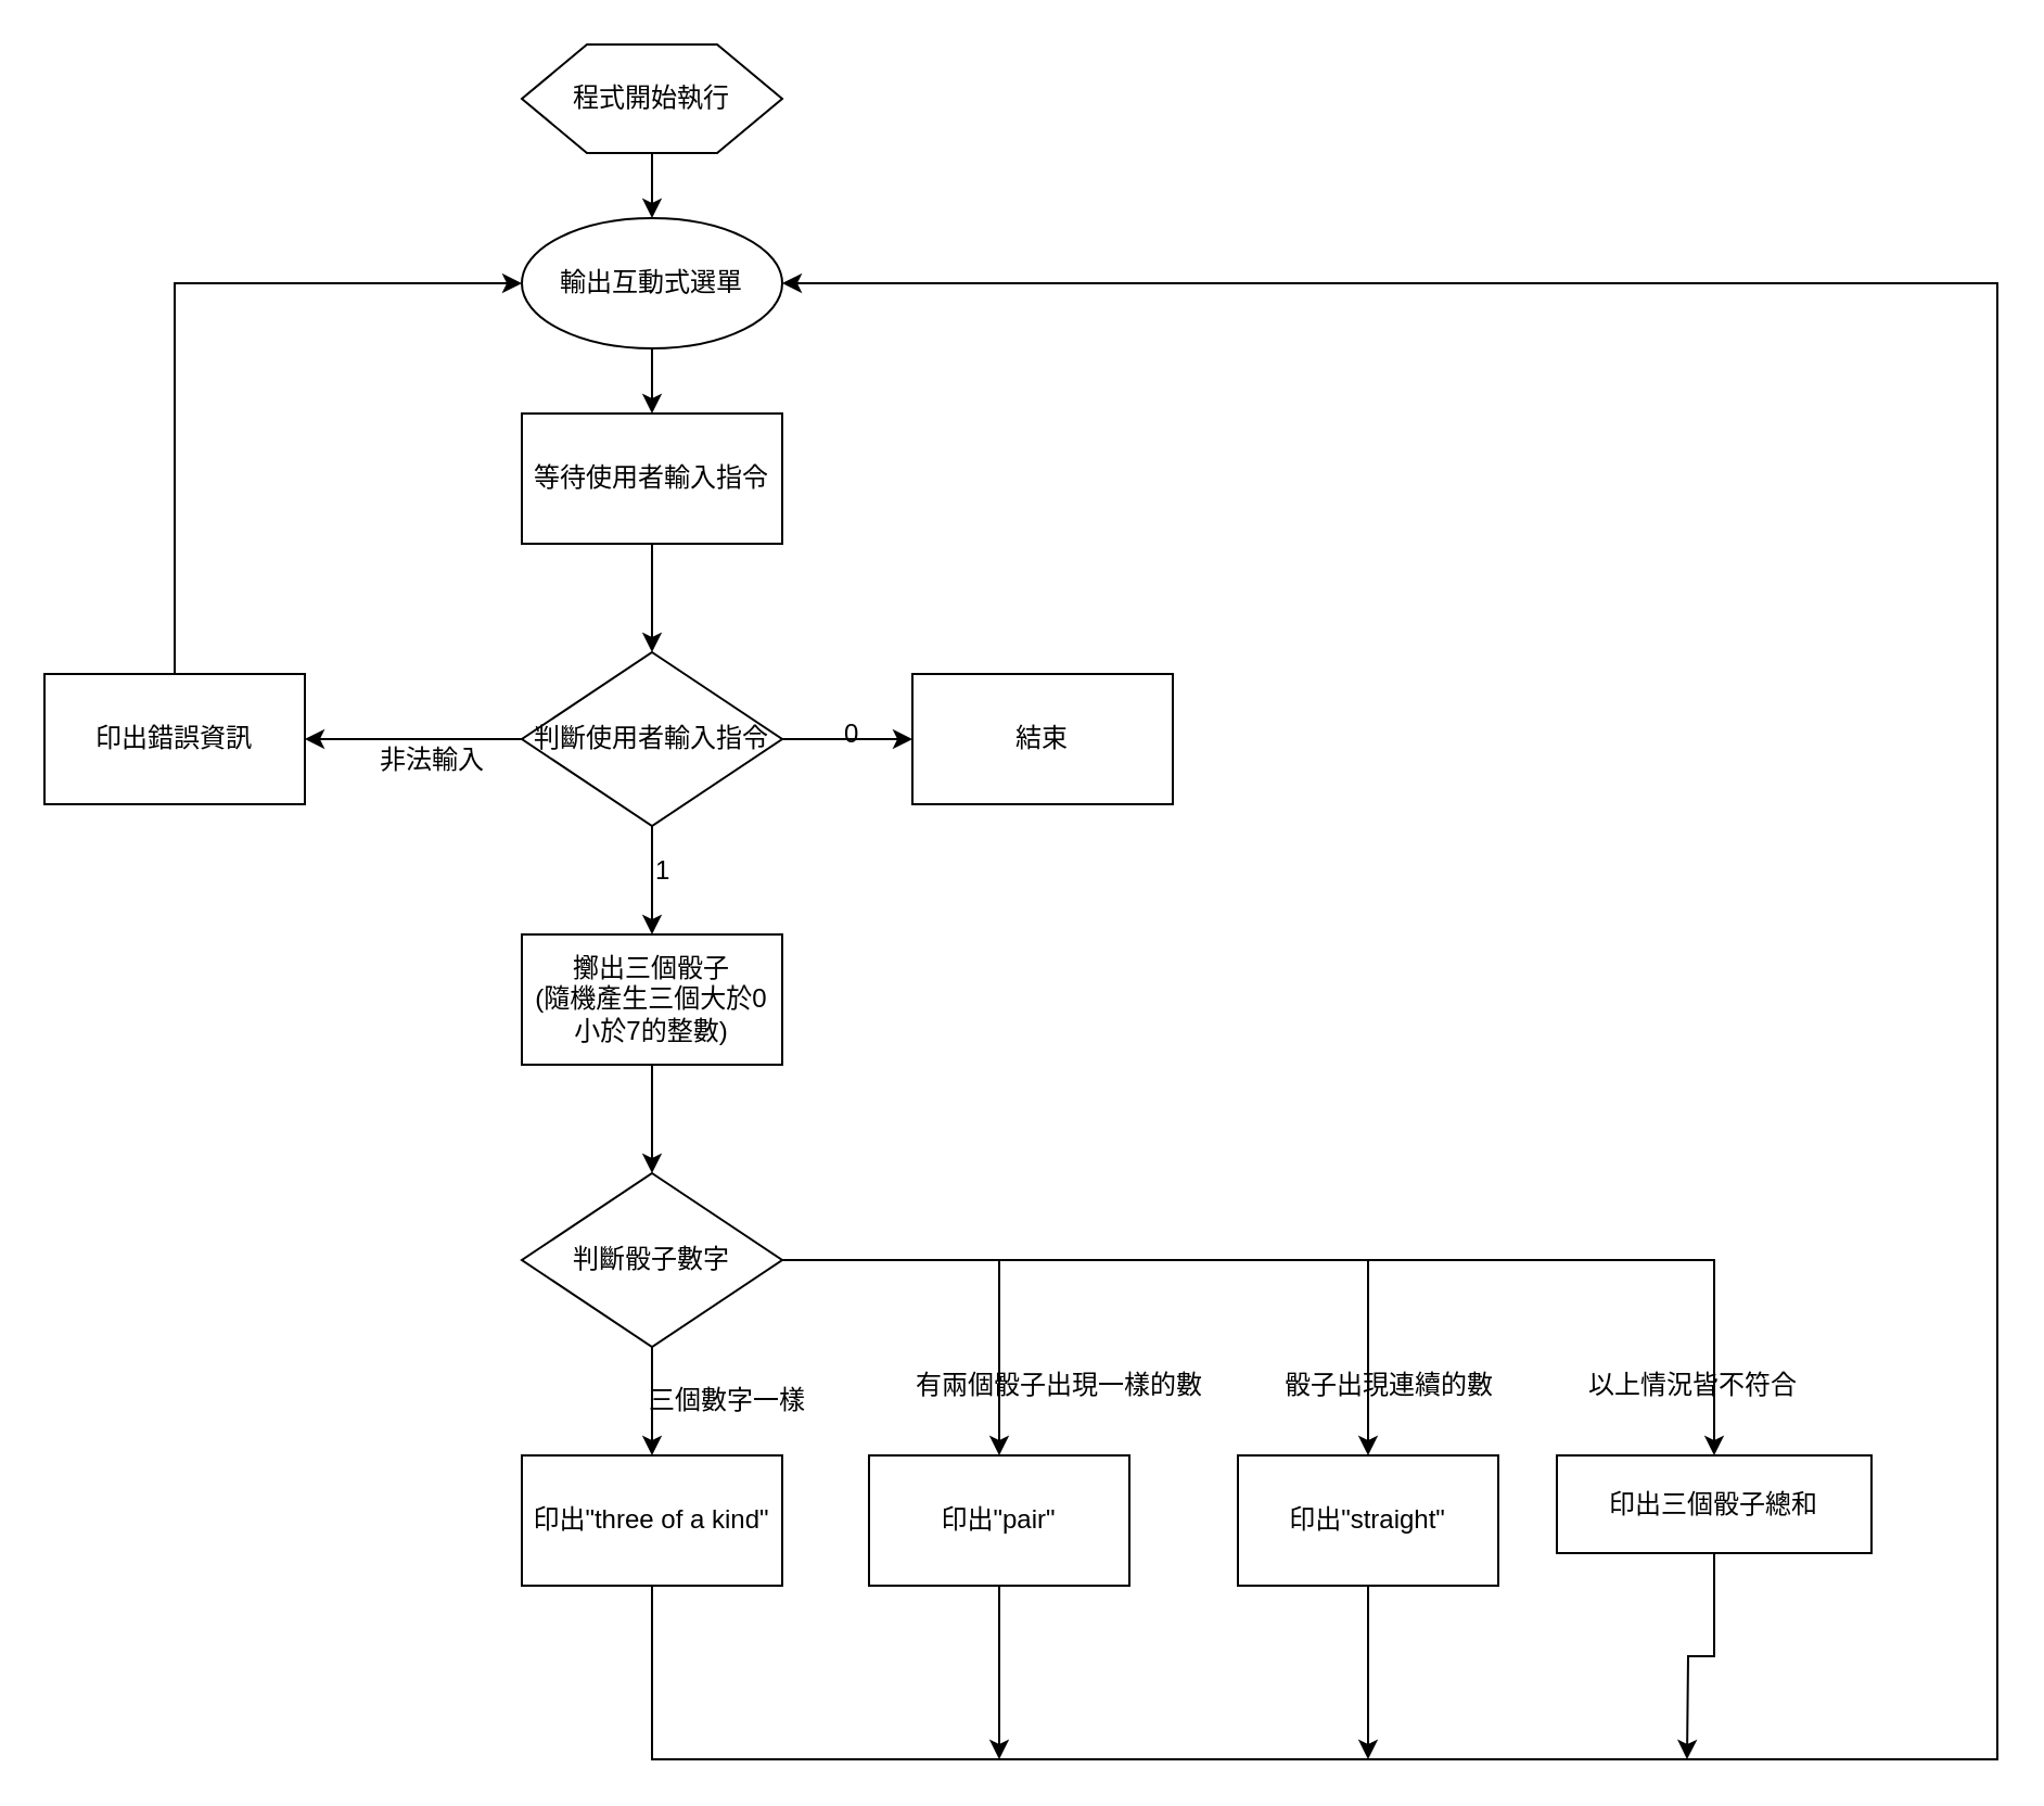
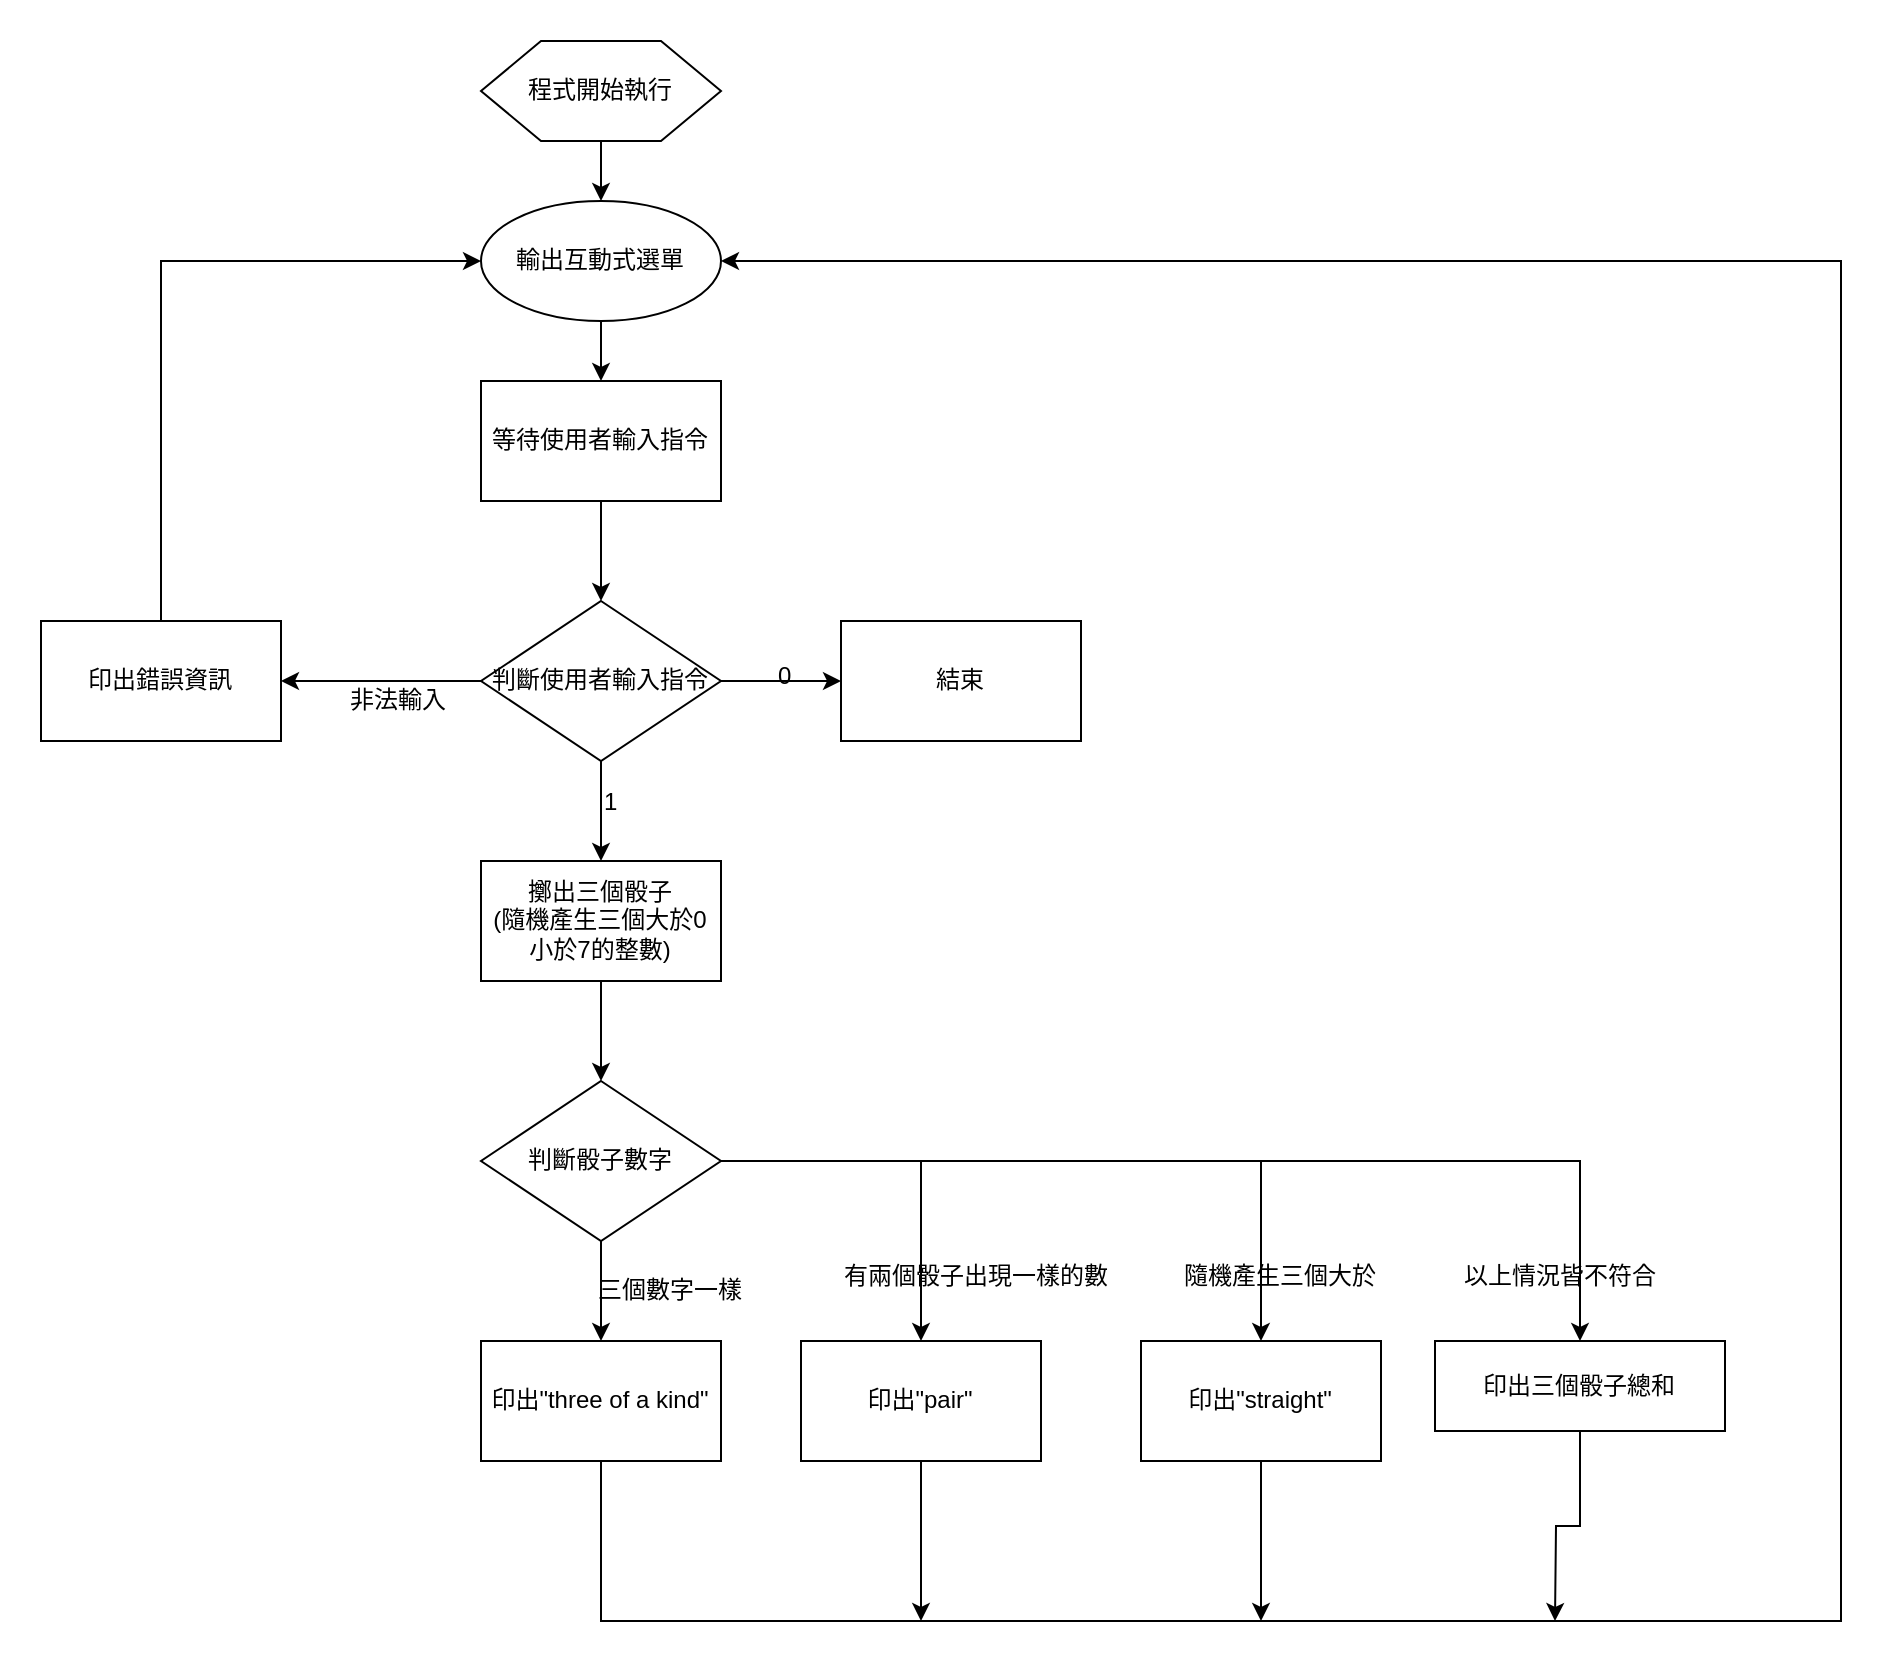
  <mxCell id="0" />
  <mxCell id="1" parent="0" />
  <mxCell id="2" style="edgeStyle=orthogonalEdgeStyle;rounded=0;orthogonalLoop=1;jettySize=auto;html=1;entryX=0.5;entryY=0;entryDx=0;entryDy=0;" parent="1" target="4" edge="1"><mxGeometry relative="1" as="geometry"><mxPoint x="300" y="70" as="sourcePoint" /></mxGeometry></mxCell>
  <mxCell id="3" style="edgeStyle=orthogonalEdgeStyle;rounded=0;orthogonalLoop=1;jettySize=auto;html=1;entryX=0.5;entryY=0;entryDx=0;entryDy=0;" parent="1" source="31" target="8" edge="1"><mxGeometry relative="1" as="geometry" /></mxCell>
  <mxCell id="4" value="輸出互動式選單" style="ellipse;whiteSpace=wrap;html=1;" parent="1" vertex="1"><mxGeometry x="240" y="100" width="120" height="60" as="geometry" /></mxCell>
  <mxCell id="5" style="edgeStyle=orthogonalEdgeStyle;rounded=0;orthogonalLoop=1;jettySize=auto;html=1;" parent="1" source="8" target="9" edge="1"><mxGeometry relative="1" as="geometry" /></mxCell>
  <mxCell id="6" style="edgeStyle=orthogonalEdgeStyle;rounded=0;orthogonalLoop=1;jettySize=auto;html=1;exitX=0.5;exitY=1;exitDx=0;exitDy=0;entryX=0.5;entryY=0;entryDx=0;entryDy=0;" parent="1" source="8" target="12" edge="1"><mxGeometry relative="1" as="geometry" /></mxCell>
  <mxCell id="7" style="edgeStyle=orthogonalEdgeStyle;rounded=0;orthogonalLoop=1;jettySize=auto;html=1;exitX=0;exitY=0.5;exitDx=0;exitDy=0;entryX=1;entryY=0.5;entryDx=0;entryDy=0;" parent="1" source="8" target="34" edge="1"><mxGeometry relative="1" as="geometry" /></mxCell>
  <mxCell id="8" value="判斷使用者輸入指令" style="rhombus;whiteSpace=wrap;html=1;" parent="1" vertex="1"><mxGeometry x="240" y="300" width="120" height="80" as="geometry" /></mxCell>
  <mxCell id="9" value="結束" style="rounded=0;whiteSpace=wrap;html=1;" parent="1" vertex="1"><mxGeometry x="420" y="310" width="120" height="60" as="geometry" /></mxCell>
  <mxCell id="10" value="0" style="text;html=1;resizable=0;points=[];autosize=1;align=left;verticalAlign=top;spacingTop=-4;" parent="1" vertex="1"><mxGeometry x="387" y="328" width="20" height="20" as="geometry" /></mxCell>
  <mxCell id="11" style="edgeStyle=orthogonalEdgeStyle;rounded=0;orthogonalLoop=1;jettySize=auto;html=1;entryX=0.5;entryY=0;entryDx=0;entryDy=0;" parent="1" source="12" target="18" edge="1"><mxGeometry relative="1" as="geometry" /></mxCell>
  <mxCell id="12" value="擲出三個骰子&lt;br&gt;(隨機產生三個大於0小於7的整數)&lt;br&gt;" style="rounded=0;whiteSpace=wrap;html=1;" parent="1" vertex="1"><mxGeometry x="240" y="430" width="120" height="60" as="geometry" /></mxCell>
  <mxCell id="13" value="1" style="text;html=1;resizable=0;points=[];autosize=1;align=left;verticalAlign=top;spacingTop=-4;" parent="1" vertex="1"><mxGeometry x="300" y="391" width="20" height="20" as="geometry" /></mxCell>
  <mxCell id="14" style="edgeStyle=orthogonalEdgeStyle;rounded=0;orthogonalLoop=1;jettySize=auto;html=1;entryX=0.5;entryY=0;entryDx=0;entryDy=0;" parent="1" source="18" target="20" edge="1"><mxGeometry relative="1" as="geometry" /></mxCell>
  <mxCell id="15" style="edgeStyle=orthogonalEdgeStyle;rounded=0;orthogonalLoop=1;jettySize=auto;html=1;entryX=0.5;entryY=0;entryDx=0;entryDy=0;" parent="1" source="18" target="23" edge="1"><mxGeometry relative="1" as="geometry"><Array as="points"><mxPoint x="460" y="580" /></Array></mxGeometry></mxCell>
  <mxCell id="16" style="edgeStyle=orthogonalEdgeStyle;rounded=0;orthogonalLoop=1;jettySize=auto;html=1;entryX=0.5;entryY=0;entryDx=0;entryDy=0;" parent="1" source="18" target="26" edge="1"><mxGeometry relative="1" as="geometry" /></mxCell>
  <mxCell id="17" style="edgeStyle=orthogonalEdgeStyle;rounded=0;orthogonalLoop=1;jettySize=auto;html=1;" parent="1" source="18" target="29" edge="1"><mxGeometry relative="1" as="geometry" /></mxCell>
  <mxCell id="18" value="判斷骰子數字" style="rhombus;whiteSpace=wrap;html=1;" parent="1" vertex="1"><mxGeometry x="240" y="540" width="120" height="80" as="geometry" /></mxCell>
  <mxCell id="19" style="edgeStyle=orthogonalEdgeStyle;rounded=0;orthogonalLoop=1;jettySize=auto;html=1;entryX=1;entryY=0.5;entryDx=0;entryDy=0;" parent="1" source="20" target="4" edge="1"><mxGeometry relative="1" as="geometry"><Array as="points"><mxPoint x="300" y="810" /><mxPoint x="920" y="810" /><mxPoint x="920" y="130" /></Array></mxGeometry></mxCell>
  <mxCell id="20" value="印出&quot;&lt;span&gt;three of a kind&quot;&lt;/span&gt;" style="rounded=0;whiteSpace=wrap;html=1;" parent="1" vertex="1"><mxGeometry x="240" y="670" width="120" height="60" as="geometry" /></mxCell>
  <mxCell id="21" value="三個數字一樣" style="text;html=1;resizable=0;points=[];autosize=1;align=left;verticalAlign=top;spacingTop=-4;" parent="1" vertex="1"><mxGeometry x="297" y="635" width="90" height="20" as="geometry" /></mxCell>
  <mxCell id="22" style="edgeStyle=orthogonalEdgeStyle;rounded=0;orthogonalLoop=1;jettySize=auto;html=1;" parent="1" source="23" edge="1"><mxGeometry relative="1" as="geometry"><mxPoint x="460" y="810" as="targetPoint" /></mxGeometry></mxCell>
  <mxCell id="23" value="印出&quot;pair&quot;" style="rounded=0;whiteSpace=wrap;html=1;" parent="1" vertex="1"><mxGeometry x="400" y="670" width="120" height="60" as="geometry" /></mxCell>
  <mxCell id="24" value="有兩個骰子出現一樣的數" style="text;html=1;resizable=0;points=[];autosize=1;align=left;verticalAlign=top;spacingTop=-4;" parent="1" vertex="1"><mxGeometry x="420" y="628" width="150" height="20" as="geometry" /></mxCell>
  <mxCell id="25" style="edgeStyle=orthogonalEdgeStyle;rounded=0;orthogonalLoop=1;jettySize=auto;html=1;" parent="1" source="26" edge="1"><mxGeometry relative="1" as="geometry"><mxPoint x="630" y="810" as="targetPoint" /></mxGeometry></mxCell>
  <mxCell id="26" value="印出&quot;straight&quot;" style="rounded=0;whiteSpace=wrap;html=1;" parent="1" vertex="1"><mxGeometry x="570" y="670" width="120" height="60" as="geometry" /></mxCell>
- <mxCell id="27" value="骰子出現連續的數" style="text;html=1;resizable=0;points=[];autosize=1;align=left;verticalAlign=top;spacingTop=-4;" parent="1" vertex="1"><mxGeometry x="590" y="628" width="110" height="20" as="geometry" /></mxCell>
+ <mxCell id="27" value="隨機產生三個大於" style="text;html=1;resizable=0;points=[];autosize=1;align=left;verticalAlign=top;spacingTop=-4;" parent="1" vertex="1"><mxGeometry x="590" y="628" width="110" height="20" as="geometry" /></mxCell>
  <mxCell id="28" style="edgeStyle=orthogonalEdgeStyle;rounded=0;orthogonalLoop=1;jettySize=auto;html=1;" parent="1" source="29" edge="1"><mxGeometry relative="1" as="geometry"><mxPoint x="777" y="810" as="targetPoint" /></mxGeometry></mxCell>
  <mxCell id="29" value="印出三個骰子總和" style="rounded=0;whiteSpace=wrap;html=1;" parent="1" vertex="1"><mxGeometry x="717" y="670" width="145" height="45" as="geometry" /></mxCell>
  <mxCell id="30" value="以上情況皆不符合" style="text;html=1;resizable=0;points=[];autosize=1;align=left;verticalAlign=top;spacingTop=-4;" parent="1" vertex="1"><mxGeometry x="730" y="628" width="110" height="20" as="geometry" /></mxCell>
  <mxCell id="31" value="等待使用者輸入指令" style="rounded=0;whiteSpace=wrap;html=1;" parent="1" vertex="1"><mxGeometry x="240" y="190" width="120" height="60" as="geometry" /></mxCell>
  <mxCell id="32" style="edgeStyle=orthogonalEdgeStyle;rounded=0;orthogonalLoop=1;jettySize=auto;html=1;entryX=0.5;entryY=0;entryDx=0;entryDy=0;" parent="1" source="4" target="31" edge="1"><mxGeometry relative="1" as="geometry"><mxPoint x="300" y="160" as="sourcePoint" /><mxPoint x="300" y="300" as="targetPoint" /></mxGeometry></mxCell>
  <mxCell id="33" style="edgeStyle=orthogonalEdgeStyle;rounded=0;orthogonalLoop=1;jettySize=auto;html=1;entryX=0;entryY=0.5;entryDx=0;entryDy=0;" parent="1" source="34" target="4" edge="1"><mxGeometry relative="1" as="geometry"><mxPoint x="80" y="150" as="targetPoint" /><Array as="points"><mxPoint x="80" y="130" /></Array></mxGeometry></mxCell>
  <mxCell id="34" value="印出錯誤資訊" style="rounded=0;whiteSpace=wrap;html=1;" parent="1" vertex="1"><mxGeometry x="20" y="310" width="120" height="60" as="geometry" /></mxCell>
  <mxCell id="35" value="非法輸入" style="text;html=1;resizable=0;points=[];autosize=1;align=left;verticalAlign=top;spacingTop=-4;" parent="1" vertex="1"><mxGeometry x="173" y="340" width="60" height="20" as="geometry" /></mxCell>
  <mxCell id="36" value="程式開始執行" style="shape=hexagon;perimeter=hexagonPerimeter2;whiteSpace=wrap;html=1;" vertex="1" parent="1"><mxGeometry x="240" y="20" width="120" height="50" as="geometry" /></mxCell>
